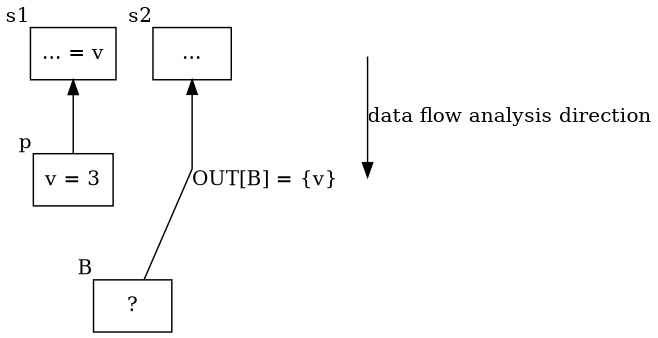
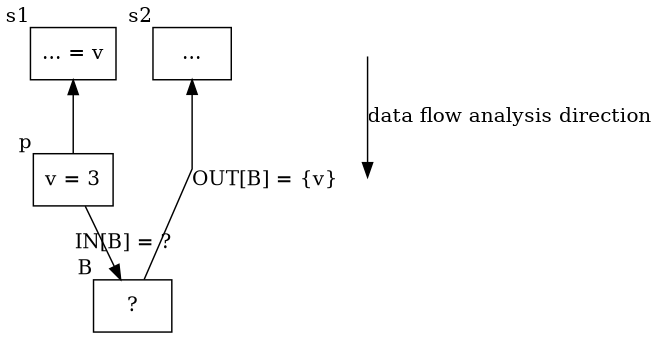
  digraph {
    splines=false
    node [shape=box]
    n1 [label="... = v" xlabel=s1]
    n2 [label="..." xlabel=s2]
    data_flow_direction_start_point [shape=point style=invis]
    n4 [label="v = 3" xlabel=p]
    data_flow_direction_end_point [shape=point style=invis]
    n6 [label=" ? " xlabel=B]
    subgraph sub_1 {
      rank=same
      n1
      n2
      data_flow_direction_start_point
    }
    subgraph sub_2 {
      rank=same
      n4
      data_flow_direction_end_point
    }
    data_flow_direction_start_point -> data_flow_direction_end_point [label="data flow analysis direction"]
    n4 -> n1
+   n4 -> n6 [label="IN[B] = ?"]
    n6 -> n2 [label="OUT[B] = {v}"]
  }
